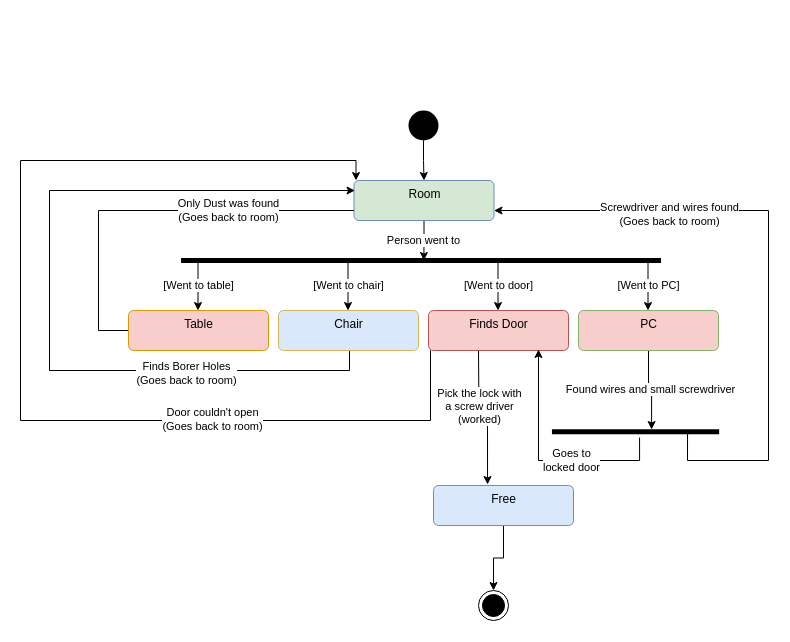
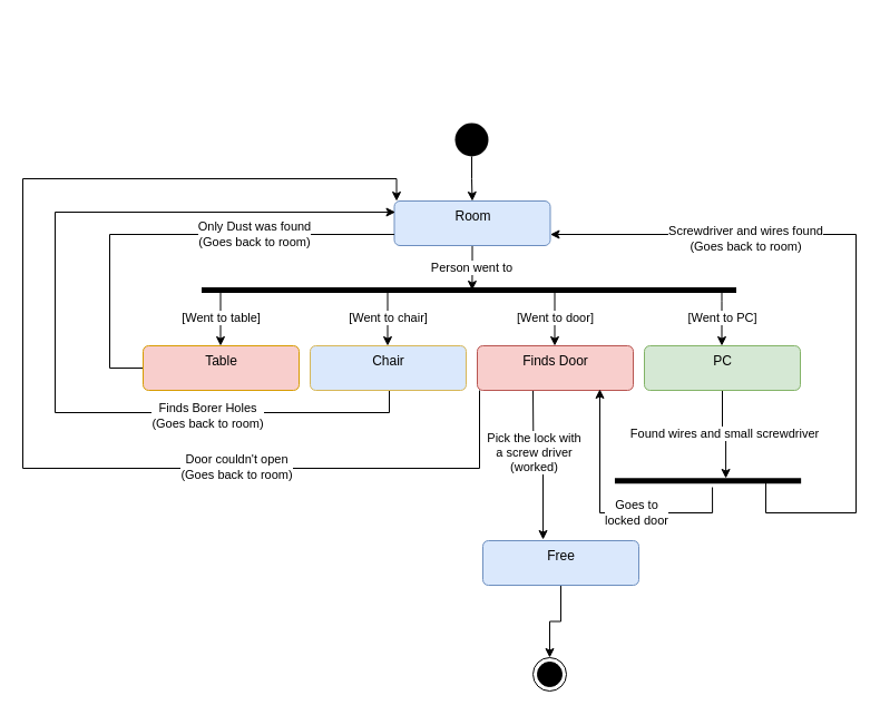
  <mxCell id="0" />
  <mxCell id="1" parent="0" />
  <mxCell id="2" style="edgeStyle=orthogonalEdgeStyle;rounded=0;orthogonalLoop=1;jettySize=auto;html=1;entryX=0.5;entryY=0;entryDx=0;entryDy=0;" parent="1" source="3" target="5" edge="1"><mxGeometry relative="1" as="geometry" /></mxCell>
  <mxCell id="3" value="" style="ellipse;fillColor=#000000;strokeColor=none;" parent="1" vertex="1"><mxGeometry x="408" y="110" width="30" height="30" as="geometry" /></mxCell>
  <mxCell id="4" value="Person went to" style="edgeStyle=orthogonalEdgeStyle;rounded=0;orthogonalLoop=1;jettySize=auto;html=1;entryX=0.5;entryY=0.506;entryDx=0;entryDy=0;entryPerimeter=0;" parent="1" source="5" target="13" edge="1"><mxGeometry relative="1" as="geometry" /></mxCell>
- <mxCell id="5" value="Room" style="html=1;align=center;verticalAlign=top;rounded=1;absoluteArcSize=1;arcSize=10;dashed=0;fillColor=#d5e8d4;strokeColor=#6c8ebf;" parent="1" vertex="1"><mxGeometry x="353.5" y="180" width="140" height="40" as="geometry" /></mxCell>
+ <mxCell id="5" value="Room" style="html=1;align=center;verticalAlign=top;rounded=1;absoluteArcSize=1;arcSize=10;dashed=0;fillColor=#dae8fc;strokeColor=#6c8ebf;" parent="1" vertex="1"><mxGeometry x="353.5" y="180" width="140" height="40" as="geometry" /></mxCell>
  <mxCell id="6" style="edgeStyle=orthogonalEdgeStyle;rounded=0;orthogonalLoop=1;jettySize=auto;html=1;exitX=0.5;exitY=1;exitDx=0;exitDy=0;entryX=0;entryY=0.25;entryDx=0;entryDy=0;" parent="1" edge="1"><mxGeometry relative="1" as="geometry"><mxPoint x="349" y="350" as="sourcePoint" /><mxPoint x="354.5" y="190" as="targetPoint" /><Array as="points"><mxPoint x="349" y="370" /><mxPoint x="49" y="370" /><mxPoint x="49" y="190" /></Array></mxGeometry></mxCell>
  <mxCell id="7" value="Finds Borer Holes &lt;br&gt;(Goes back to room)" style="edgeLabel;html=1;align=center;verticalAlign=middle;resizable=0;points=[];" parent="6" vertex="1" connectable="0"><mxGeometry x="-0.543" y="2" relative="1" as="geometry"><mxPoint as="offset" /></mxGeometry></mxCell>
  <mxCell id="8" value="Chair" style="html=1;align=center;verticalAlign=top;rounded=1;absoluteArcSize=1;arcSize=10;dashed=0;fillColor=#dae8fc;strokeColor=#d6b656;" parent="1" vertex="1"><mxGeometry x="278" y="310" width="140" height="40" as="geometry" /></mxCell>
  <mxCell id="9" value="Only Dust was found&lt;br&gt;(Goes back to room)" style="edgeStyle=orthogonalEdgeStyle;rounded=0;orthogonalLoop=1;jettySize=auto;html=1;entryX=0;entryY=0.75;entryDx=0;entryDy=0;endArrow=none;" parent="1" source="10" target="5" edge="1"><mxGeometry x="0.381" relative="1" as="geometry"><Array as="points"><mxPoint x="98" y="330" /><mxPoint x="98" y="210" /></Array><mxPoint as="offset" /></mxGeometry></mxCell>
  <mxCell id="10" value="Table" style="html=1;align=center;verticalAlign=top;rounded=1;absoluteArcSize=1;arcSize=10;dashed=0;fillColor=#f8cecc;strokeColor=#d79b00;" parent="1" vertex="1"><mxGeometry x="128" y="310" width="140" height="40" as="geometry" /></mxCell>
  <mxCell id="11" value="Found wires and small screwdriver" style="edgeStyle=orthogonalEdgeStyle;rounded=0;orthogonalLoop=1;jettySize=auto;html=1;exitX=0.5;exitY=1;exitDx=0;exitDy=0;entryX=0.05;entryY=0.404;entryDx=0;entryDy=0;entryPerimeter=0;" parent="1" source="12" target="30" edge="1"><mxGeometry relative="1" as="geometry" /></mxCell>
- <mxCell id="12" value="PC" style="html=1;align=center;verticalAlign=top;rounded=1;absoluteArcSize=1;arcSize=10;dashed=0;fillColor=#f8cecc;strokeColor=#82b366;" parent="1" vertex="1"><mxGeometry x="578" y="310" width="140" height="40" as="geometry" /></mxCell>
+ <mxCell id="12" value="PC" style="html=1;align=center;verticalAlign=top;rounded=1;absoluteArcSize=1;arcSize=10;dashed=0;fillColor=#d5e8d4;strokeColor=#82b366;" parent="1" vertex="1"><mxGeometry x="578" y="310" width="140" height="40" as="geometry" /></mxCell>
  <mxCell id="13" value="" style="html=1;points=[];perimeter=orthogonalPerimeter;fillColor=#000000;strokeColor=none;rotation=-90;" parent="1" vertex="1"><mxGeometry x="418" y="20" width="5" height="480" as="geometry" /></mxCell>
  <mxCell id="14" value="[Went to table]" style="edgeStyle=orthogonalEdgeStyle;rounded=0;orthogonalLoop=1;jettySize=auto;html=1;entryX=0.5;entryY=0;entryDx=0;entryDy=0;" parent="1" edge="1"><mxGeometry relative="1" as="geometry"><mxPoint x="197.5" y="260" as="sourcePoint" /><mxPoint x="197.5" y="310" as="targetPoint" /><Array as="points"><mxPoint x="197.5" y="280" /><mxPoint x="197.5" y="280" /></Array></mxGeometry></mxCell>
  <mxCell id="15" value="[Went to chair]" style="edgeStyle=orthogonalEdgeStyle;rounded=0;orthogonalLoop=1;jettySize=auto;html=1;entryX=0.5;entryY=0;entryDx=0;entryDy=0;" parent="1" edge="1"><mxGeometry relative="1" as="geometry"><mxPoint x="347.5" y="260" as="sourcePoint" /><mxPoint x="347.5" y="310" as="targetPoint" /></mxGeometry></mxCell>
  <mxCell id="16" style="edgeStyle=orthogonalEdgeStyle;rounded=0;orthogonalLoop=1;jettySize=auto;html=1;exitX=0.25;exitY=1;exitDx=0;exitDy=0;entryX=0.386;entryY=-0.025;entryDx=0;entryDy=0;entryPerimeter=0;" parent="1" target="25" edge="1"><mxGeometry relative="1" as="geometry"><mxPoint x="478" y="350" as="sourcePoint" /><mxPoint x="478" y="471" as="targetPoint" /></mxGeometry></mxCell>
  <mxCell id="17" value="Pick the lock with &lt;br&gt;a screw driver&lt;br&gt;(worked)" style="edgeLabel;html=1;align=center;verticalAlign=middle;resizable=0;points=[];" parent="16" vertex="1" connectable="0"><mxGeometry x="-0.21" relative="1" as="geometry"><mxPoint as="offset" /></mxGeometry></mxCell>
  <mxCell id="18" style="edgeStyle=orthogonalEdgeStyle;rounded=0;orthogonalLoop=1;jettySize=auto;html=1;exitX=0;exitY=1;exitDx=0;exitDy=0;entryX=0;entryY=0;entryDx=0;entryDy=0;" parent="1" edge="1"><mxGeometry relative="1" as="geometry"><mxPoint x="430" y="350" as="sourcePoint" /><mxPoint x="355.5" y="180" as="targetPoint" /><Array as="points"><mxPoint x="430" y="420" /><mxPoint x="20" y="420" /><mxPoint x="20" y="160" /><mxPoint x="356" y="160" /></Array></mxGeometry></mxCell>
  <mxCell id="19" value="Door couldn't open &lt;br&gt;(Goes back to room)" style="edgeLabel;html=1;align=center;verticalAlign=middle;resizable=0;points=[];" parent="18" vertex="1" connectable="0"><mxGeometry x="-0.472" y="-2" relative="1" as="geometry"><mxPoint as="offset" /></mxGeometry></mxCell>
  <mxCell id="20" value="Finds Door" style="html=1;align=center;verticalAlign=top;rounded=1;absoluteArcSize=1;arcSize=10;dashed=0;fillColor=#f8cecc;strokeColor=#b85450;" parent="1" vertex="1"><mxGeometry x="428" y="310" width="140" height="40" as="geometry" /></mxCell>
  <mxCell id="21" value="[Went to door]" style="edgeStyle=orthogonalEdgeStyle;rounded=0;orthogonalLoop=1;jettySize=auto;html=1;entryX=0.5;entryY=0;entryDx=0;entryDy=0;" parent="1" edge="1"><mxGeometry relative="1" as="geometry"><mxPoint x="497.5" y="260" as="sourcePoint" /><mxPoint x="497.5" y="310" as="targetPoint" /></mxGeometry></mxCell>
  <mxCell id="22" value="[Went to PC]" style="edgeStyle=orthogonalEdgeStyle;rounded=0;orthogonalLoop=1;jettySize=auto;html=1;entryX=0.5;entryY=0;entryDx=0;entryDy=0;" parent="1" edge="1"><mxGeometry relative="1" as="geometry"><mxPoint x="647.5" y="260" as="sourcePoint" /><mxPoint x="647.5" y="310" as="targetPoint" /><Array as="points"><mxPoint x="648" y="270" /><mxPoint x="648" y="270" /></Array></mxGeometry></mxCell>
  <mxCell id="23" value="" style="ellipse;html=1;shape=endState;fillColor=#000000;strokeColor=#000000;" parent="1" vertex="1"><mxGeometry x="478" y="590" width="30" height="30" as="geometry" /></mxCell>
  <mxCell id="24" style="edgeStyle=orthogonalEdgeStyle;rounded=0;orthogonalLoop=1;jettySize=auto;html=1;entryX=0.5;entryY=0;entryDx=0;entryDy=0;" parent="1" source="25" target="23" edge="1"><mxGeometry relative="1" as="geometry" /></mxCell>
  <mxCell id="25" value="Free" style="html=1;align=center;verticalAlign=top;rounded=1;absoluteArcSize=1;arcSize=10;dashed=0;fillColor=#dae8fc;strokeColor=#6c8ebf;" parent="1" vertex="1"><mxGeometry x="433" y="485" width="140" height="40" as="geometry" /></mxCell>
  <mxCell id="26" style="edgeStyle=orthogonalEdgeStyle;rounded=0;orthogonalLoop=1;jettySize=auto;html=1;exitX=1.648;exitY=0.476;exitDx=0;exitDy=0;exitPerimeter=0;" parent="1" source="30" edge="1"><mxGeometry relative="1" as="geometry"><mxPoint x="538" y="349" as="targetPoint" /><Array as="points"><mxPoint x="639" y="460" /><mxPoint x="538" y="460" /></Array></mxGeometry></mxCell>
  <mxCell id="27" value="Goes to&lt;br&gt;locked door" style="edgeLabel;html=1;align=center;verticalAlign=middle;resizable=0;points=[];" parent="26" vertex="1" connectable="0"><mxGeometry x="-0.216" y="-1" relative="1" as="geometry"><mxPoint as="offset" /></mxGeometry></mxCell>
  <mxCell id="28" style="edgeStyle=orthogonalEdgeStyle;rounded=0;orthogonalLoop=1;jettySize=auto;html=1;entryX=1;entryY=0.75;entryDx=0;entryDy=0;exitX=0.848;exitY=0.189;exitDx=0;exitDy=0;exitPerimeter=0;" parent="1" source="30" target="5" edge="1"><mxGeometry relative="1" as="geometry"><Array as="points"><mxPoint x="687" y="460" /><mxPoint x="768" y="460" /><mxPoint x="768" y="210" /></Array></mxGeometry></mxCell>
  <mxCell id="29" value="Screwdriver and wires found&lt;br&gt;(Goes back to room)" style="edgeLabel;html=1;align=center;verticalAlign=middle;resizable=0;points=[];" parent="28" vertex="1" connectable="0"><mxGeometry x="0.325" y="3" relative="1" as="geometry"><mxPoint x="-39" as="offset" /></mxGeometry></mxCell>
  <mxCell id="30" value="" style="html=1;points=[];perimeter=orthogonalPerimeter;fillColor=#000000;strokeColor=none;rotation=90;" parent="1" vertex="1"><mxGeometry x="632.55" y="347.67" width="5" height="167.18" as="geometry" /></mxCell>
